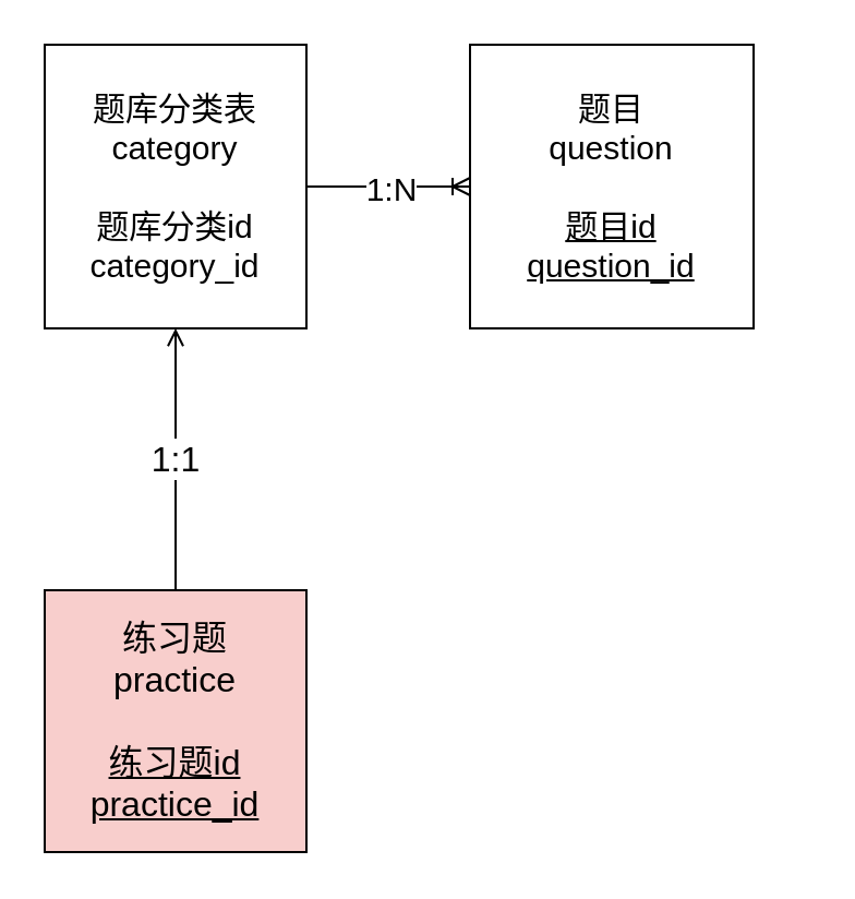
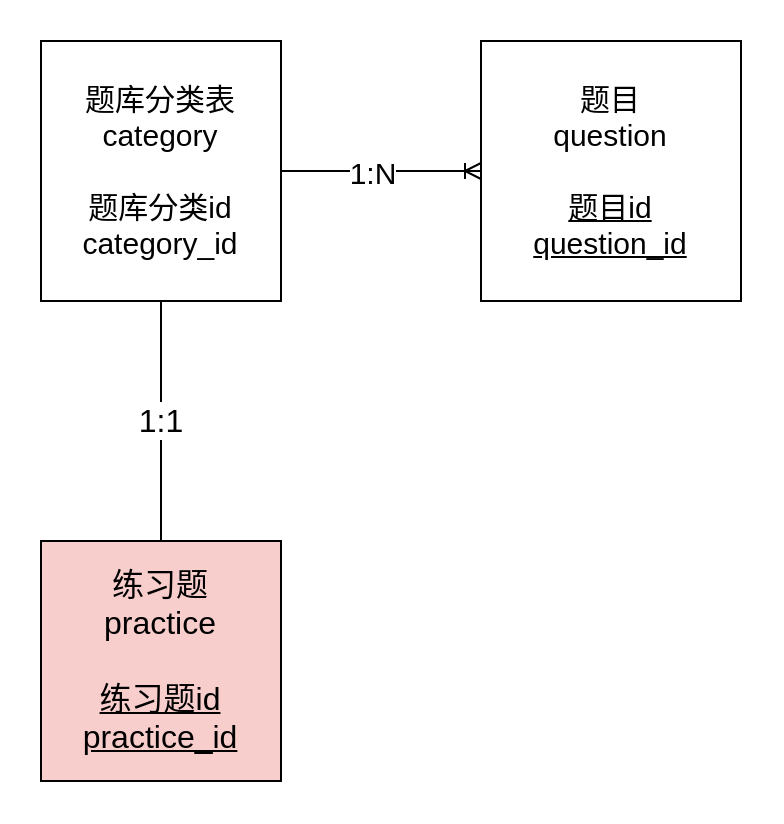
  <mxCell id="0" />
  <mxCell id="1" parent="0" />
- <mxCell id="2" value="题目&lt;br style=&quot;font-size: 15px;&quot;&gt;question&lt;br style=&quot;font-size: 15px;&quot;&gt;&lt;br style=&quot;font-size: 15px;&quot;&gt;&lt;u style=&quot;font-size: 15px;&quot;&gt;题目id&lt;br style=&quot;font-size: 15px;&quot;&gt;question_id&lt;/u&gt;" style="whiteSpace=wrap;html=1;align=center;fontSize=15;" vertex="1" parent="1"><mxGeometry x="215" y="20" width="130" height="130" as="geometry" /></mxCell>
+ <mxCell id="2" value="题目&lt;br style=&quot;font-size: 15px;&quot;&gt;question&lt;br style=&quot;font-size: 15px;&quot;&gt;&lt;br style=&quot;font-size: 15px;&quot;&gt;&lt;u style=&quot;font-size: 15px;&quot;&gt;题目id&lt;br style=&quot;font-size: 15px;&quot;&gt;question_id&lt;/u&gt;" style="whiteSpace=wrap;html=1;align=center;fontSize=15;" vertex="1" parent="1"><mxGeometry x="240" y="20" width="130" height="130" as="geometry" /></mxCell>
  <mxCell id="3" value="题库分类表&lt;br style=&quot;font-size: 15px;&quot;&gt;category&lt;br style=&quot;font-size: 15px;&quot;&gt;&lt;br style=&quot;font-size: 15px;&quot;&gt;题库分类id&lt;br style=&quot;font-size: 15px;&quot;&gt;category_id" style="whiteSpace=wrap;html=1;align=center;fontSize=15;" vertex="1" parent="1"><mxGeometry x="20" y="20" width="120" height="130" as="geometry" /></mxCell>
  <mxCell id="4" value="练习题&lt;br style=&quot;font-size: 16px;&quot;&gt;practice&lt;br style=&quot;font-size: 16px;&quot;&gt;&lt;br style=&quot;font-size: 16px;&quot;&gt;&lt;u style=&quot;font-size: 16px;&quot;&gt;练习题id&lt;br style=&quot;font-size: 16px;&quot;&gt;practice_id&lt;/u&gt;" style="whiteSpace=wrap;html=1;align=center;fontSize=16;fillColor=#f8cecc;" vertex="1" parent="1"><mxGeometry x="20" y="270" width="120" height="120" as="geometry" /></mxCell>
  <mxCell id="5" value="" style="edgeStyle=entityRelationEdgeStyle;fontSize=12;html=1;endArrow=ERoneToMany;entryX=0;entryY=0.5;entryDx=0;entryDy=0;" edge="1" parent="1" source="3" target="2"><mxGeometry width="100" height="100" relative="1" as="geometry"><mxPoint x="190" y="280" as="sourcePoint" /><mxPoint x="290" y="180" as="targetPoint" /></mxGeometry></mxCell>
  <mxCell id="6" value="1:N" style="edgeLabel;html=1;align=center;verticalAlign=middle;resizable=0;points=[];fontSize=15;" vertex="1" connectable="0" parent="5"><mxGeometry x="-0.467" y="1" relative="1" as="geometry"><mxPoint x="18" y="1" as="offset" /></mxGeometry></mxCell>
- <mxCell id="7" value="1:1" style="endArrow=open;html=1;rounded=0;fontSize=16;entryX=0.5;entryY=1;entryDx=0;entryDy=0;exitX=0.5;exitY=0;exitDx=0;exitDy=0;" edge="1" parent="1" source="4" target="3"><mxGeometry relative="1" as="geometry"><mxPoint x="160" y="230" as="sourcePoint" /><mxPoint x="320" y="230" as="targetPoint" /></mxGeometry></mxCell>
+ <mxCell id="7" value="1:1" style="endArrow=none;html=1;rounded=0;fontSize=16;entryX=0.5;entryY=1;entryDx=0;entryDy=0;exitX=0.5;exitY=0;exitDx=0;exitDy=0;" edge="1" parent="1" source="4" target="3"><mxGeometry relative="1" as="geometry"><mxPoint x="160" y="230" as="sourcePoint" /><mxPoint x="320" y="230" as="targetPoint" /></mxGeometry></mxCell>
